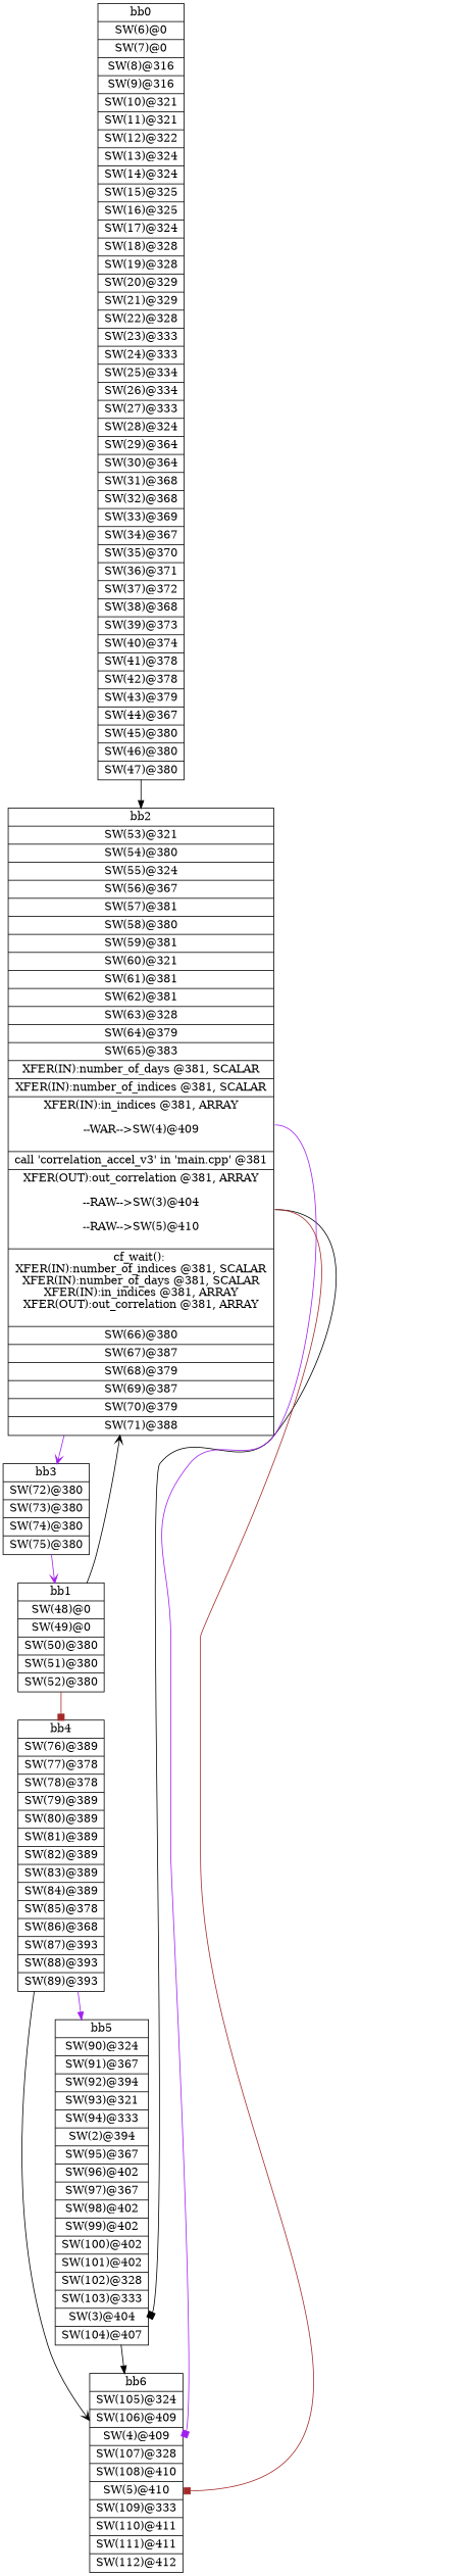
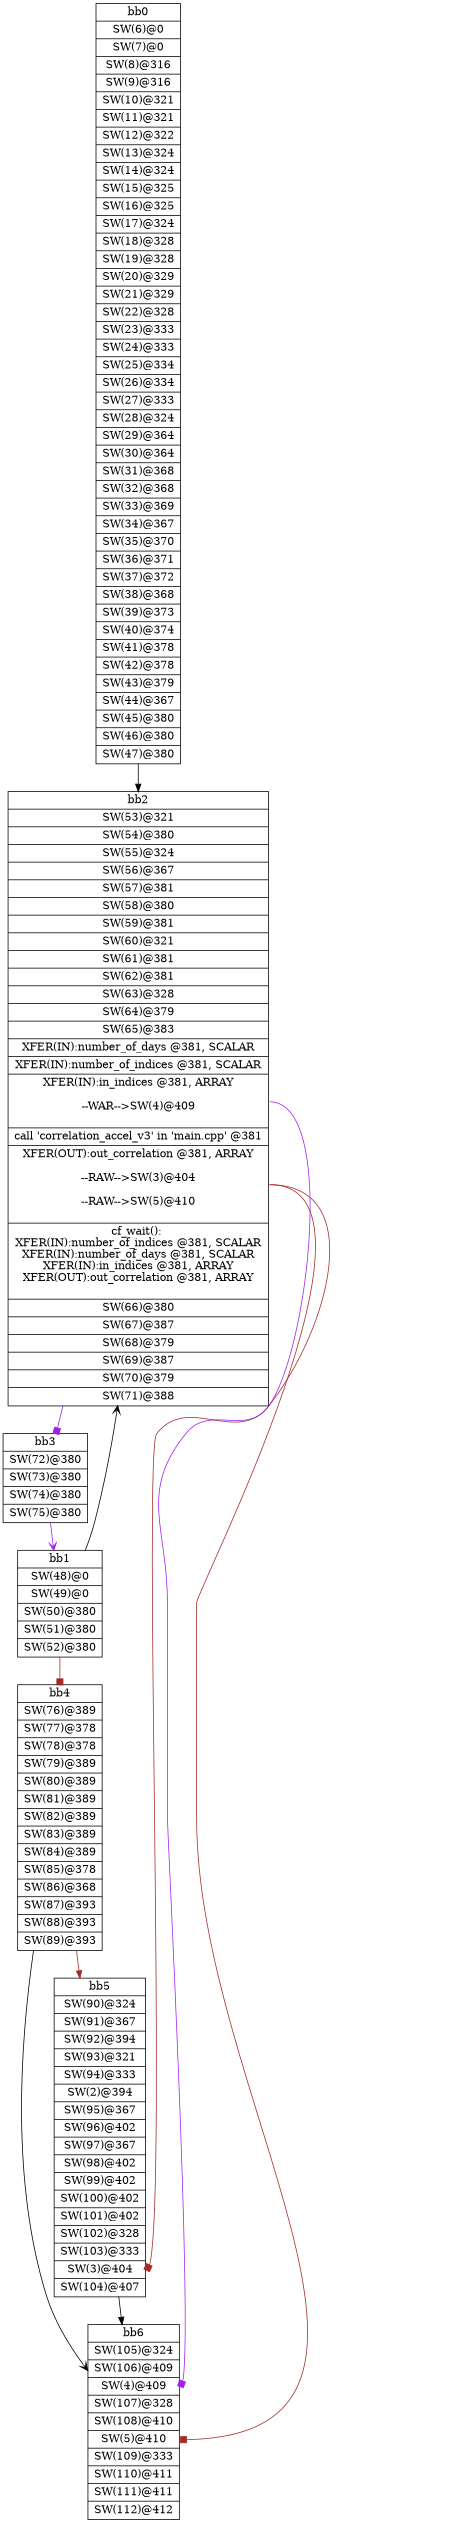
  digraph {
    node [shape=record]
    edge [arrowhead=box color=black]
    n1 [label="{bb0|<x0x2042b40>SW(6)@0\n|<x0x2042c10>SW(7)@0\n|<x0x20442b0>SW(8)@316\n|<x0x20444f0>SW(9)@316\n|<x0x2044730>SW(10)@321\n|<x0x2044960>SW(11)@321\n|<x0x2044b90>SW(12)@322\n|<x0x2044dc0>SW(13)@324\n|<x0x2044ff0>SW(14)@324\n|<x0x2045220>SW(15)@325\n|<x0x2045470>SW(16)@325\n|<x0x2045680>SW(17)@324\n|<x0x20458c0>SW(18)@328\n|<x0x2045af0>SW(19)@328\n|<x0x2045d20>SW(20)@329\n|<x0x2045f70>SW(21)@329\n|<x0x203e950>SW(22)@328\n|<x0x203eb40>SW(23)@333\n|<x0x203ed70>SW(24)@333\n|<x0x203efa0>SW(25)@334\n|<x0x203f1f0>SW(26)@334\n|<x0x203f400>SW(27)@333\n|<x0x203f640>SW(28)@324\n|<x0x203f870>SW(29)@364\n|<x0x203fa80>SW(30)@364\n|<x0x203fca0>SW(31)@368\n|<x0x203fed0>SW(32)@368\n|<x0x20400e0>SW(33)@369\n|<x0x2040330>SW(34)@367\n|<x0x2040580>SW(35)@370\n|<x0x20407f0>SW(36)@371\n|<x0x2046e10>SW(37)@372\n|<x0x2047060>SW(38)@368\n|<x0x20472a0>SW(39)@373\n|<x0x2047500>SW(40)@374\n|<x0x2047750>SW(41)@378\n|<x0x2047970>SW(42)@378\n|<x0x2047bb0>SW(43)@379\n|<x0x2047de0>SW(44)@367\n|<x0x2048030>SW(45)@380\n|<x0x2048250>SW(46)@380\n|<x0x2048490>SW(47)@380\n}"]
    n2 [label="{bb2|<x0x2048710>SW(53)@321\n|<x0x2049590>SW(54)@380\n|<x0x20497c0>SW(55)@324\n|<x0x20499f0>SW(56)@367\n|<x0x2049c40>SW(57)@381\n|<x0x2049e60>SW(58)@380\n|<x0x204a090>SW(59)@381\n|<x0x204a2a0>SW(60)@321\n|<x0x204a4d0>SW(61)@381\n|<x0x204a6e0>SW(62)@381\n|<x0x204a900>SW(63)@328\n|<x0x204ab30>SW(64)@379\n|<x0x204ad60>SW(65)@383\n|<x0x2051fa0>XFER(IN):number_of_days @381, SCALAR\n|<x0x2052060>XFER(IN):number_of_indices @381, SCALAR\n|<x0x2052140>XFER(IN):in_indices @381, ARRAY\n\n--WAR--\>SW(4)@409\n\n|<x0x2038e60>call 'correlation_accel_v3' in 'main.cpp' @381\n|<x0x2053630>XFER(OUT):out_correlation @381, ARRAY\n\n--RAW--\>SW(3)@404\n\n--RAW--\>SW(5)@410\n\n|<x0x2042760>cf_wait(): \nXFER(IN):number_of_indices @381, SCALAR\nXFER(IN):number_of_days @381, SCALAR\nXFER(IN):in_indices @381, ARRAY\nXFER(OUT):out_correlation @381, ARRAY\n\n|<x0x204b000>SW(66)@380\n|<x0x204b1c0>SW(67)@387\n|<x0x204b3d0>SW(68)@379\n|<x0x204b600>SW(69)@387\n|<x0x204b820>SW(70)@379\n|<x0x204ba60>SW(71)@388\n}"]
    n3 [label="{bb1|<x0x2048830>SW(48)@0\n|<x0x20489a0>SW(49)@0\n|<x0x2048b40>SW(50)@380\n|<x0x2048e40>SW(51)@380\n|<x0x2048fc0>SW(52)@380\n}"]
    n4 [label="{bb4|<x0x204c830>SW(76)@389\n|<x0x204ca20>SW(77)@378\n|<x0x204cc60>SW(78)@378\n|<x0x204ce90>SW(79)@389\n|<x0x204d120>SW(80)@389\n|<x0x204d2e0>SW(81)@389\n|<x0x204d4f0>SW(82)@389\n|<x0x204d700>SW(83)@389\n|<x0x204d960>SW(84)@389\n|<x0x204db80>SW(85)@378\n|<x0x204ddc0>SW(86)@368\n|<x0x204e000>SW(87)@393\n|<x0x204e210>SW(88)@393\n|<x0x204e420>SW(89)@393\n}"]
    n5 [label="{bb3|<x0x204bda0>SW(72)@380\n|<x0x204bfd0>SW(73)@380\n|<x0x204c1e0>SW(74)@380\n|<x0x204c420>SW(75)@380\n}"]
    n6 [label="{bb5|<x0x204e770>SW(90)@324\n|<x0x204e9a0>SW(91)@367\n|<x0x204ebf0>SW(92)@394\n|<x0x204ee10>SW(93)@321\n|<x0x204f040>SW(94)@333\n|<x0x203e850>SW(2)@394\n|<x0x204f2f0>SW(95)@367\n|<x0x204f4b0>SW(96)@402\n|<x0x204f6d0>SW(97)@367\n|<x0x204f920>SW(98)@402\n|<x0x204fb30>SW(99)@402\n|<x0x204fd40>SW(100)@402\n|<x0x204ff50>SW(101)@402\n|<x0x2050190>SW(102)@328\n|<x0x20503c0>SW(103)@333\n|<x0x203e530>SW(3)@404\n|<x0x2050610>SW(104)@407\n}"]
    n7 [label="{bb6|<x0x2050950>SW(105)@324\n|<x0x2050b80>SW(106)@409\n|<x0x2041a50>SW(4)@409\n|<x0x2050db0>SW(107)@328\n|<x0x2050fe0>SW(108)@410\n|<x0x2041e90>SW(5)@410\n|<x0x2051210>SW(109)@333\n|<x0x20514e0>SW(110)@411\n|<x0x20516a0>SW(111)@411\n|<x0x20518b0>SW(112)@412\n}"]
    n1 -> n2 [arrowhead=normal]
-   n2 -> n5 [arrowhead=vee color=purple]
-   n2 -> n6 [headport=x0x203e530 tailport=x0x2053630]
+   n2 -> n5 [color=purple]
+   n2 -> n6 [color=brown headport=x0x203e530 tailport=x0x2053630]
    n2 -> n7 [color=purple headport=x0x2041a50 tailport=x0x2052140]
    n2 -> n7 [color=brown headport=x0x2041e90 tailport=x0x2053630]
    n3 -> n2 [arrowhead=vee]
    n3 -> n4 [color=brown]
-   n4 -> n6 [arrowhead=normal color=purple]
+   n4 -> n6 [arrowhead=normal color=brown]
    n4 -> n7 [arrowhead=vee]
    n5 -> n3 [arrowhead=vee color=purple]
    n6 -> n7 [arrowhead=normal]
  }
